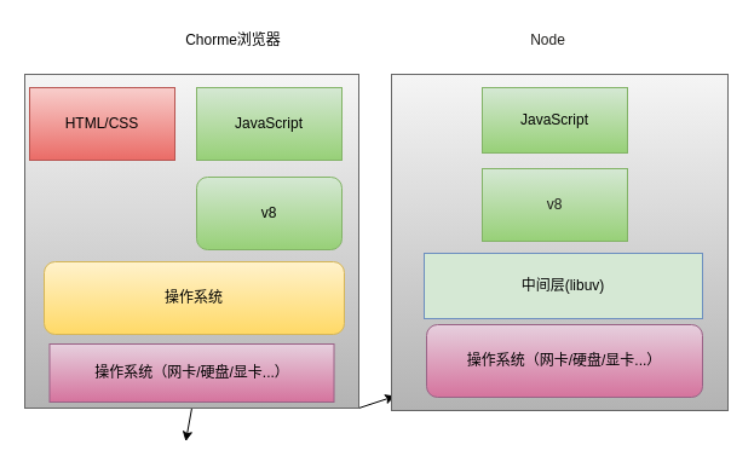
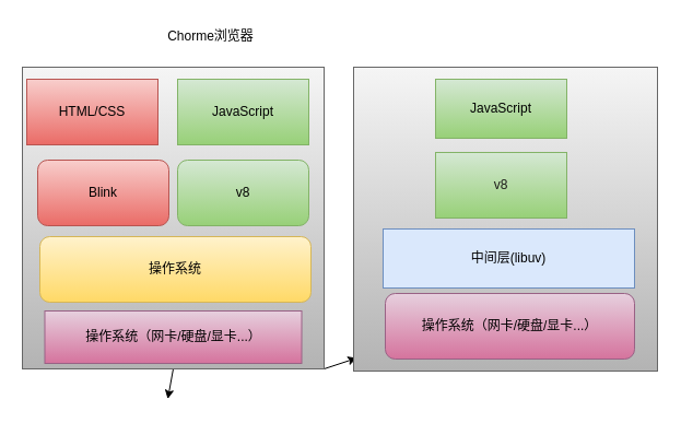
  <mxCell id="0" />
  <mxCell id="1" parent="0" />
  <mxCell id="2" style="edgeStyle=none;html=1;exitX=0.5;exitY=1;exitDx=0;exitDy=0;fontColor=#000000;" edge="1" parent="1" source="4"><mxGeometry relative="1" as="geometry"><mxPoint x="153" y="364.6" as="targetPoint" /></mxGeometry></mxCell>
  <mxCell id="3" style="edgeStyle=none;html=1;exitX=1;exitY=1;exitDx=0;exitDy=0;fontColor=#000000;" edge="1" parent="1" source="4"><mxGeometry relative="1" as="geometry"><mxPoint x="326.2" y="327" as="targetPoint" /></mxGeometry></mxCell>
  <mxCell id="4" value="" style="whiteSpace=wrap;html=1;aspect=fixed;fillColor=#f5f5f5;strokeColor=#666666;gradientColor=#b3b3b3;" vertex="1" parent="1"><mxGeometry x="20" y="61" width="276" height="276" as="geometry" /></mxCell>
  <mxCell id="5" value="&lt;font color=&quot;#000000&quot;&gt;Chorme浏览器&lt;/font&gt;" style="text;html=1;align=center;verticalAlign=middle;resizable=0;points=[];autosize=1;strokeColor=none;fillColor=none;" vertex="1" parent="1"><mxGeometry x="143" y="20" width="97" height="26" as="geometry" /></mxCell>
  <mxCell id="6" value="&lt;font color=&quot;#000000&quot;&gt;JavaScript&lt;/font&gt;" style="rounded=0;whiteSpace=wrap;html=1;fillColor=#d5e8d4;gradientColor=#97d077;strokeColor=#82b366;" vertex="1" parent="1"><mxGeometry x="162" y="72" width="120" height="60" as="geometry" /></mxCell>
  <mxCell id="7" value="&lt;font color=&quot;#000000&quot;&gt;HTML/CSS&lt;/font&gt;" style="rounded=0;whiteSpace=wrap;html=1;fillColor=#f8cecc;gradientColor=#ea6b66;strokeColor=#b85450;" vertex="1" parent="1"><mxGeometry x="24" y="72" width="120" height="60" as="geometry" /></mxCell>
+ <mxCell id="8" value="&lt;font color=&quot;#000000&quot;&gt;Blink&lt;/font&gt;" style="rounded=1;whiteSpace=wrap;html=1;fillColor=#f8cecc;gradientColor=#ea6b66;strokeColor=#b85450;" vertex="1" parent="1"><mxGeometry x="34" y="146" width="120" height="60" as="geometry" /></mxCell>
  <mxCell id="9" value="&lt;font color=&quot;#000000&quot;&gt;v8&lt;/font&gt;" style="rounded=1;whiteSpace=wrap;html=1;fillColor=#d5e8d4;gradientColor=#97d077;strokeColor=#82b366;" vertex="1" parent="1"><mxGeometry x="162" y="146" width="120" height="60" as="geometry" /></mxCell>
  <mxCell id="10" value="&lt;font color=&quot;#000000&quot;&gt;操作系统&lt;/font&gt;" style="rounded=1;whiteSpace=wrap;html=1;fillColor=#fff2cc;gradientColor=#ffd966;strokeColor=#d6b656;" vertex="1" parent="1"><mxGeometry x="36" y="216" width="248" height="60" as="geometry" /></mxCell>
  <mxCell id="11" value="&lt;font color=&quot;#000000&quot;&gt;操作系统（网卡/硬盘/显卡...）&lt;/font&gt;" style="rounded=0;whiteSpace=wrap;html=1;fillColor=#e6d0de;gradientColor=#d5739d;strokeColor=#996185;" vertex="1" parent="1"><mxGeometry x="40.5" y="284" width="235" height="48" as="geometry" /></mxCell>
  <mxCell id="12" value="" style="whiteSpace=wrap;html=1;aspect=fixed;fillColor=#f5f5f5;gradientColor=#b3b3b3;strokeColor=#666666;" vertex="1" parent="1"><mxGeometry x="323" y="61" width="278" height="278" as="geometry" /></mxCell>
  <mxCell id="13" value="&lt;font color=&quot;#000000&quot;&gt;JavaScript&lt;/font&gt;" style="rounded=0;whiteSpace=wrap;html=1;fillColor=#d5e8d4;gradientColor=#97d077;strokeColor=#82b366;" vertex="1" parent="1"><mxGeometry x="398" y="72" width="120" height="54" as="geometry" /></mxCell>
- <mxCell id="14" value="&lt;font color=&quot;#000000&quot;&gt;中间层(libuv)&lt;/font&gt;" style="rounded=0;whiteSpace=wrap;html=1;fillColor=#d5e8d4;strokeColor=#6c8ebf;" vertex="1" parent="1"><mxGeometry x="350" y="209" width="230" height="54" as="geometry" /></mxCell>
+ <mxCell id="14" value="&lt;font color=&quot;#000000&quot;&gt;中间层(libuv)&lt;/font&gt;" style="rounded=0;whiteSpace=wrap;html=1;fillColor=#dae8fc;strokeColor=#6c8ebf;" vertex="1" parent="1"><mxGeometry x="350" y="209" width="230" height="54" as="geometry" /></mxCell>
  <mxCell id="15" value="&lt;font color=&quot;#1d1c1a&quot;&gt;v8&lt;/font&gt;" style="rounded=0;whiteSpace=wrap;html=1;fillColor=#d5e8d4;gradientColor=#97d077;strokeColor=#82b366;" vertex="1" parent="1"><mxGeometry x="398" y="139" width="120" height="60" as="geometry" /></mxCell>
  <mxCell id="16" value="&lt;span style=&quot;color: rgb(0, 0, 0);&quot;&gt;操作系统（网卡/硬盘/显卡...）&lt;/span&gt;" style="rounded=1;whiteSpace=wrap;html=1;fillColor=#e6d0de;gradientColor=#d5739d;strokeColor=#996185;" vertex="1" parent="1"><mxGeometry x="352" y="268" width="228" height="60" as="geometry" /></mxCell>
- <mxCell id="17" value="Node" style="text;html=1;align=center;verticalAlign=middle;resizable=0;points=[];autosize=1;strokeColor=none;fillColor=none;fontColor=#1D1C1A;" vertex="1" parent="1"><mxGeometry x="428" y="20" width="47" height="26" as="geometry" /></mxCell>
